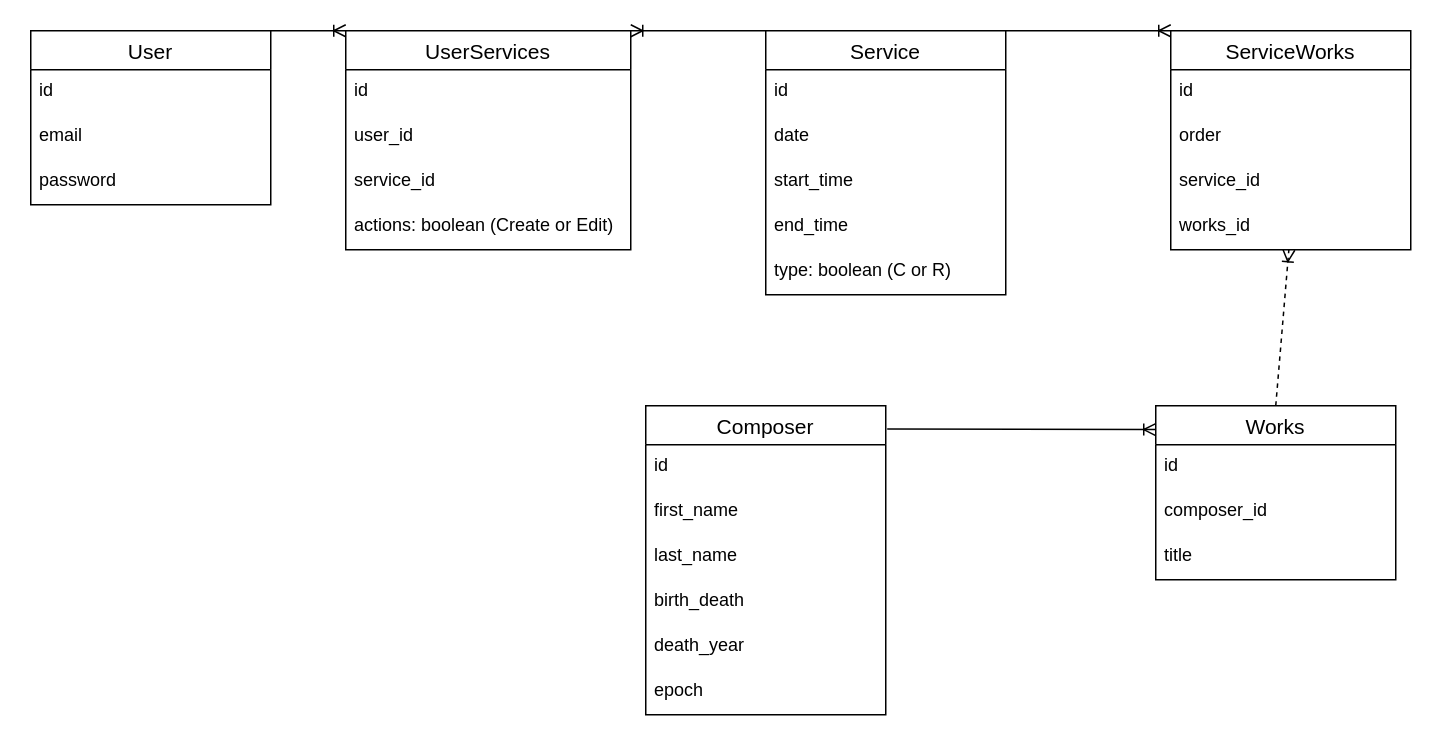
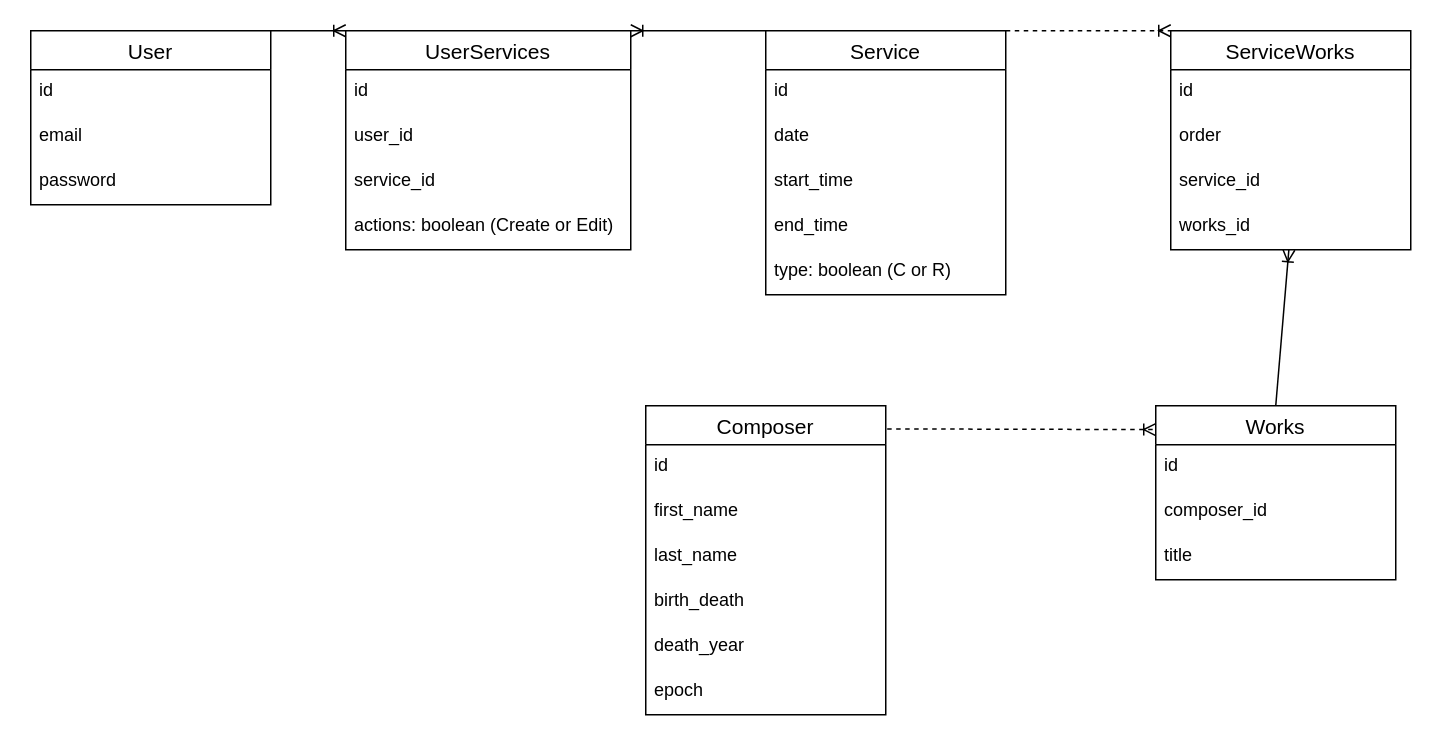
  <mxCell id="0" />
  <mxCell id="1" parent="0" />
- <mxCell id="2" value="" style="fontSize=12;html=1;endArrow=ERoneToMany;exitX=1.006;exitY=0.075;exitDx=0;exitDy=0;exitPerimeter=0;entryX=0;entryY=0.137;entryDx=0;entryDy=0;entryPerimeter=0;" parent="1" source="20" target="16" edge="1"><mxGeometry width="100" height="100" relative="1" as="geometry"><mxPoint x="360" y="380" as="sourcePoint" /><mxPoint x="460" y="280" as="targetPoint" /></mxGeometry></mxCell>
- <mxCell id="3" value="" style="fontSize=12;html=1;endArrow=ERoneToMany;exitX=0.5;exitY=0;exitDx=0;exitDy=0;dashed=1;" parent="1" source="16" target="9" edge="1"><mxGeometry width="100" height="100" relative="1" as="geometry"><mxPoint x="580" y="240" as="sourcePoint" /><mxPoint x="730" y="120" as="targetPoint" /></mxGeometry></mxCell>
- <mxCell id="4" value="" style="fontSize=12;html=1;endArrow=ERoneToMany;exitX=1;exitY=0;exitDx=0;exitDy=0;entryX=0;entryY=0;entryDx=0;entryDy=0;" parent="1" source="10" target="5" edge="1"><mxGeometry width="100" height="100" relative="1" as="geometry"><mxPoint x="519.21" y="112.5" as="sourcePoint" /><mxPoint x="580" y="10" as="targetPoint" /></mxGeometry></mxCell>
+ <mxCell id="2" value="" style="fontSize=12;html=1;endArrow=ERoneToMany;exitX=1.006;exitY=0.075;exitDx=0;exitDy=0;exitPerimeter=0;entryX=0;entryY=0.137;entryDx=0;entryDy=0;entryPerimeter=0;dashed=1;" parent="1" source="20" target="16" edge="1"><mxGeometry width="100" height="100" relative="1" as="geometry"><mxPoint x="360" y="380" as="sourcePoint" /><mxPoint x="460" y="280" as="targetPoint" /></mxGeometry></mxCell>
+ <mxCell id="3" value="" style="fontSize=12;html=1;endArrow=ERoneToMany;exitX=0.5;exitY=0;exitDx=0;exitDy=0;" parent="1" source="16" target="9" edge="1"><mxGeometry width="100" height="100" relative="1" as="geometry"><mxPoint x="580" y="240" as="sourcePoint" /><mxPoint x="730" y="120" as="targetPoint" /></mxGeometry></mxCell>
+ <mxCell id="4" value="" style="fontSize=12;html=1;endArrow=ERoneToMany;exitX=1;exitY=0;exitDx=0;exitDy=0;entryX=0;entryY=0;entryDx=0;entryDy=0;dashed=1;" parent="1" source="10" target="5" edge="1"><mxGeometry width="100" height="100" relative="1" as="geometry"><mxPoint x="519.21" y="112.5" as="sourcePoint" /><mxPoint x="580" y="10" as="targetPoint" /></mxGeometry></mxCell>
  <mxCell id="5" value="ServiceWorks" style="swimlane;fontStyle=0;childLayout=stackLayout;horizontal=1;startSize=26;horizontalStack=0;resizeParent=1;resizeParentMax=0;resizeLast=0;collapsible=1;marginBottom=0;align=center;fontSize=14;" parent="1" vertex="1"><mxGeometry x="780" y="20" width="160" height="146" as="geometry" /></mxCell>
  <mxCell id="6" value="id" style="text;strokeColor=none;fillColor=none;spacingLeft=4;spacingRight=4;overflow=hidden;rotatable=0;points=[[0,0.5],[1,0.5]];portConstraint=eastwest;fontSize=12;" parent="5" vertex="1"><mxGeometry y="26" width="160" height="30" as="geometry" /></mxCell>
  <mxCell id="7" value="order" style="text;strokeColor=none;fillColor=none;spacingLeft=4;spacingRight=4;overflow=hidden;rotatable=0;points=[[0,0.5],[1,0.5]];portConstraint=eastwest;fontSize=12;" parent="5" vertex="1"><mxGeometry y="56" width="160" height="30" as="geometry" /></mxCell>
  <mxCell id="8" value="service_id" style="text;strokeColor=none;fillColor=none;spacingLeft=4;spacingRight=4;overflow=hidden;rotatable=0;points=[[0,0.5],[1,0.5]];portConstraint=eastwest;fontSize=12;" parent="5" vertex="1"><mxGeometry y="86" width="160" height="30" as="geometry" /></mxCell>
  <mxCell id="9" value="works_id" style="text;strokeColor=none;fillColor=none;spacingLeft=4;spacingRight=4;overflow=hidden;rotatable=0;points=[[0,0.5],[1,0.5]];portConstraint=eastwest;fontSize=12;" parent="5" vertex="1"><mxGeometry y="116" width="160" height="30" as="geometry" /></mxCell>
  <mxCell id="10" value="Service" style="swimlane;fontStyle=0;childLayout=stackLayout;horizontal=1;startSize=26;horizontalStack=0;resizeParent=1;resizeParentMax=0;resizeLast=0;collapsible=1;marginBottom=0;align=center;fontSize=14;" parent="1" vertex="1"><mxGeometry x="510" y="20" width="160" height="176" as="geometry" /></mxCell>
  <mxCell id="11" value="id" style="text;strokeColor=none;fillColor=none;spacingLeft=4;spacingRight=4;overflow=hidden;rotatable=0;points=[[0,0.5],[1,0.5]];portConstraint=eastwest;fontSize=12;" parent="10" vertex="1"><mxGeometry y="26" width="160" height="30" as="geometry" /></mxCell>
  <mxCell id="12" value="date" style="text;strokeColor=none;fillColor=none;spacingLeft=4;spacingRight=4;overflow=hidden;rotatable=0;points=[[0,0.5],[1,0.5]];portConstraint=eastwest;fontSize=12;" parent="10" vertex="1"><mxGeometry y="56" width="160" height="30" as="geometry" /></mxCell>
  <mxCell id="13" value="start_time" style="text;strokeColor=none;fillColor=none;spacingLeft=4;spacingRight=4;overflow=hidden;rotatable=0;points=[[0,0.5],[1,0.5]];portConstraint=eastwest;fontSize=12;" parent="10" vertex="1"><mxGeometry y="86" width="160" height="30" as="geometry" /></mxCell>
  <mxCell id="14" value="end_time" style="text;strokeColor=none;fillColor=none;spacingLeft=4;spacingRight=4;overflow=hidden;rotatable=0;points=[[0,0.5],[1,0.5]];portConstraint=eastwest;fontSize=12;" parent="10" vertex="1"><mxGeometry y="116" width="160" height="30" as="geometry" /></mxCell>
  <mxCell id="15" value="type: boolean (C or R)" style="text;strokeColor=none;fillColor=none;spacingLeft=4;spacingRight=4;overflow=hidden;rotatable=0;points=[[0,0.5],[1,0.5]];portConstraint=eastwest;fontSize=12;" parent="10" vertex="1"><mxGeometry y="146" width="160" height="30" as="geometry" /></mxCell>
  <mxCell id="16" value="Works" style="swimlane;fontStyle=0;childLayout=stackLayout;horizontal=1;startSize=26;horizontalStack=0;resizeParent=1;resizeParentMax=0;resizeLast=0;collapsible=1;marginBottom=0;align=center;fontSize=14;" parent="1" vertex="1"><mxGeometry x="770" y="270" width="160" height="116" as="geometry" /></mxCell>
  <mxCell id="17" value="id" style="text;strokeColor=none;fillColor=none;spacingLeft=4;spacingRight=4;overflow=hidden;rotatable=0;points=[[0,0.5],[1,0.5]];portConstraint=eastwest;fontSize=12;" parent="16" vertex="1"><mxGeometry y="26" width="160" height="30" as="geometry" /></mxCell>
  <mxCell id="18" value="composer_id" style="text;strokeColor=none;fillColor=none;spacingLeft=4;spacingRight=4;overflow=hidden;rotatable=0;points=[[0,0.5],[1,0.5]];portConstraint=eastwest;fontSize=12;" parent="16" vertex="1"><mxGeometry y="56" width="160" height="30" as="geometry" /></mxCell>
  <mxCell id="19" value="title" style="text;strokeColor=none;fillColor=none;spacingLeft=4;spacingRight=4;overflow=hidden;rotatable=0;points=[[0,0.5],[1,0.5]];portConstraint=eastwest;fontSize=12;" parent="16" vertex="1"><mxGeometry y="86" width="160" height="30" as="geometry" /></mxCell>
  <mxCell id="20" value="Composer" style="swimlane;fontStyle=0;childLayout=stackLayout;horizontal=1;startSize=26;horizontalStack=0;resizeParent=1;resizeParentMax=0;resizeLast=0;collapsible=1;marginBottom=0;align=center;fontSize=14;" parent="1" vertex="1"><mxGeometry x="430" y="270" width="160" height="206" as="geometry" /></mxCell>
  <mxCell id="21" value="id" style="text;strokeColor=none;fillColor=none;spacingLeft=4;spacingRight=4;overflow=hidden;rotatable=0;points=[[0,0.5],[1,0.5]];portConstraint=eastwest;fontSize=12;" parent="20" vertex="1"><mxGeometry y="26" width="160" height="30" as="geometry" /></mxCell>
  <mxCell id="22" value="first_name" style="text;strokeColor=none;fillColor=none;spacingLeft=4;spacingRight=4;overflow=hidden;rotatable=0;points=[[0,0.5],[1,0.5]];portConstraint=eastwest;fontSize=12;" vertex="1" parent="20"><mxGeometry y="56" width="160" height="30" as="geometry" /></mxCell>
  <mxCell id="23" value="last_name" style="text;strokeColor=none;fillColor=none;spacingLeft=4;spacingRight=4;overflow=hidden;rotatable=0;points=[[0,0.5],[1,0.5]];portConstraint=eastwest;fontSize=12;" parent="20" vertex="1"><mxGeometry y="86" width="160" height="30" as="geometry" /></mxCell>
  <mxCell id="24" value="birth_death" style="text;strokeColor=none;fillColor=none;spacingLeft=4;spacingRight=4;overflow=hidden;rotatable=0;points=[[0,0.5],[1,0.5]];portConstraint=eastwest;fontSize=12;" parent="20" vertex="1"><mxGeometry y="116" width="160" height="30" as="geometry" /></mxCell>
  <mxCell id="25" value="death_year" style="text;strokeColor=none;fillColor=none;spacingLeft=4;spacingRight=4;overflow=hidden;rotatable=0;points=[[0,0.5],[1,0.5]];portConstraint=eastwest;fontSize=12;" parent="20" vertex="1"><mxGeometry y="146" width="160" height="30" as="geometry" /></mxCell>
  <mxCell id="26" value="epoch" style="text;strokeColor=none;fillColor=none;spacingLeft=4;spacingRight=4;overflow=hidden;rotatable=0;points=[[0,0.5],[1,0.5]];portConstraint=eastwest;fontSize=12;" vertex="1" parent="20"><mxGeometry y="176" width="160" height="30" as="geometry" /></mxCell>
  <mxCell id="27" value="User" style="swimlane;fontStyle=0;childLayout=stackLayout;horizontal=1;startSize=26;horizontalStack=0;resizeParent=1;resizeParentMax=0;resizeLast=0;collapsible=1;marginBottom=0;align=center;fontSize=14;" parent="1" vertex="1"><mxGeometry x="20" y="20" width="160" height="116" as="geometry" /></mxCell>
  <mxCell id="28" value="id" style="text;strokeColor=none;fillColor=none;spacingLeft=4;spacingRight=4;overflow=hidden;rotatable=0;points=[[0,0.5],[1,0.5]];portConstraint=eastwest;fontSize=12;" parent="27" vertex="1"><mxGeometry y="26" width="160" height="30" as="geometry" /></mxCell>
  <mxCell id="29" value="email" style="text;strokeColor=none;fillColor=none;spacingLeft=4;spacingRight=4;overflow=hidden;rotatable=0;points=[[0,0.5],[1,0.5]];portConstraint=eastwest;fontSize=12;" parent="27" vertex="1"><mxGeometry y="56" width="160" height="30" as="geometry" /></mxCell>
  <mxCell id="30" value="password" style="text;strokeColor=none;fillColor=none;spacingLeft=4;spacingRight=4;overflow=hidden;rotatable=0;points=[[0,0.5],[1,0.5]];portConstraint=eastwest;fontSize=12;" parent="27" vertex="1"><mxGeometry y="86" width="160" height="30" as="geometry" /></mxCell>
  <mxCell id="31" value="UserServices" style="swimlane;fontStyle=0;childLayout=stackLayout;horizontal=1;startSize=26;horizontalStack=0;resizeParent=1;resizeParentMax=0;resizeLast=0;collapsible=1;marginBottom=0;align=center;fontSize=14;" parent="1" vertex="1"><mxGeometry x="230" y="20" width="190" height="146" as="geometry" /></mxCell>
  <mxCell id="32" value="id" style="text;strokeColor=none;fillColor=none;spacingLeft=4;spacingRight=4;overflow=hidden;rotatable=0;points=[[0,0.5],[1,0.5]];portConstraint=eastwest;fontSize=12;" parent="31" vertex="1"><mxGeometry y="26" width="190" height="30" as="geometry" /></mxCell>
  <mxCell id="33" value="user_id" style="text;strokeColor=none;fillColor=none;spacingLeft=4;spacingRight=4;overflow=hidden;rotatable=0;points=[[0,0.5],[1,0.5]];portConstraint=eastwest;fontSize=12;" parent="31" vertex="1"><mxGeometry y="56" width="190" height="30" as="geometry" /></mxCell>
  <mxCell id="34" value="service_id" style="text;strokeColor=none;fillColor=none;spacingLeft=4;spacingRight=4;overflow=hidden;rotatable=0;points=[[0,0.5],[1,0.5]];portConstraint=eastwest;fontSize=12;" parent="31" vertex="1"><mxGeometry y="86" width="190" height="30" as="geometry" /></mxCell>
  <mxCell id="35" value="actions: boolean (Create or Edit)" style="text;strokeColor=none;fillColor=none;spacingLeft=4;spacingRight=4;overflow=hidden;rotatable=0;points=[[0,0.5],[1,0.5]];portConstraint=eastwest;fontSize=12;" parent="31" vertex="1"><mxGeometry y="116" width="190" height="30" as="geometry" /></mxCell>
  <mxCell id="36" value="" style="edgeStyle=entityRelationEdgeStyle;fontSize=12;html=1;endArrow=ERoneToMany;entryX=1;entryY=0;entryDx=0;entryDy=0;exitX=0;exitY=0;exitDx=0;exitDy=0;" parent="1" source="10" target="31" edge="1"><mxGeometry width="100" height="100" relative="1" as="geometry"><mxPoint x="320" y="220" as="sourcePoint" /><mxPoint x="420" y="120" as="targetPoint" /></mxGeometry></mxCell>
  <mxCell id="37" value="" style="edgeStyle=entityRelationEdgeStyle;fontSize=12;html=1;endArrow=ERoneToMany;exitX=1;exitY=0;exitDx=0;exitDy=0;entryX=0;entryY=0;entryDx=0;entryDy=0;" parent="1" source="27" target="31" edge="1"><mxGeometry width="100" height="100" relative="1" as="geometry"><mxPoint x="170" y="120" as="sourcePoint" /><mxPoint x="270" y="20" as="targetPoint" /></mxGeometry></mxCell>
